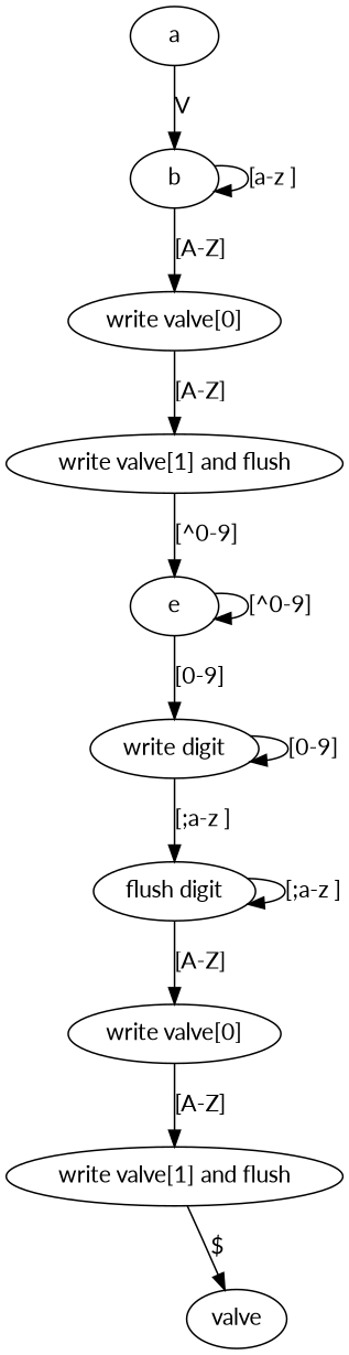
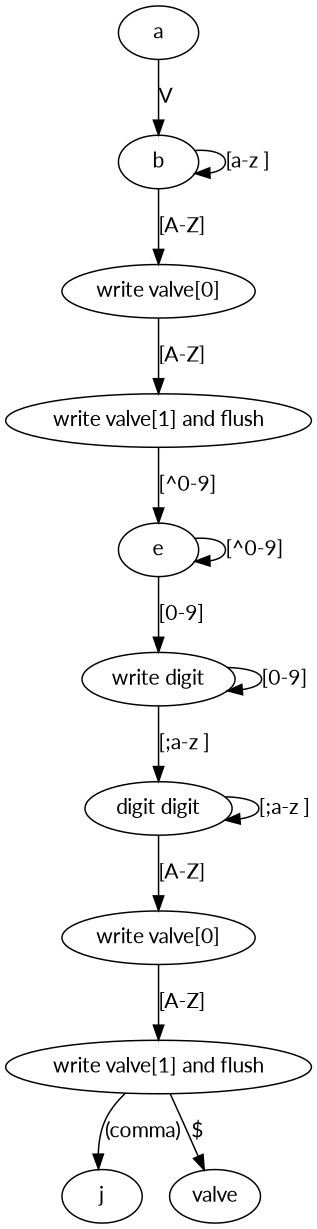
  digraph {
    fontname=Lato
    node [fontname=Lato]
    edge [fontname=Lato]
    a
    b
    n3 [label="write valve[0]"]
    n4 [label="write valve[1] and flush"]
    e
    n6 [label="write digit"]
-   n7 [label="flush digit"]
+   n7 [label="digit digit"]
    n8 [label="write valve[0]"]
    n9 [label="write valve[1] and flush"]
+   j
    n11 [label=valve]
    a -> b [label=V]
    b -> b [label="[a-z ]"]
    b -> n3 [label="[A-Z]"]
    n3 -> n4 [label="[A-Z]"]
    n4 -> e [label="[^0-9]"]
    e -> e [label="[^0-9]"]
    e -> n6 [label="[0-9]"]
    n6 -> n6 [label="[0-9]"]
    n6 -> n7 [label="[;a-z ]"]
    n7 -> n7 [label="[;a-z ]"]
    n7 -> n8 [label="[A-Z]"]
    n8 -> n9 [label="[A-Z]"]
+   n9 -> j [label="(comma)"]
    n9 -> n11 [label="$"]
  }
